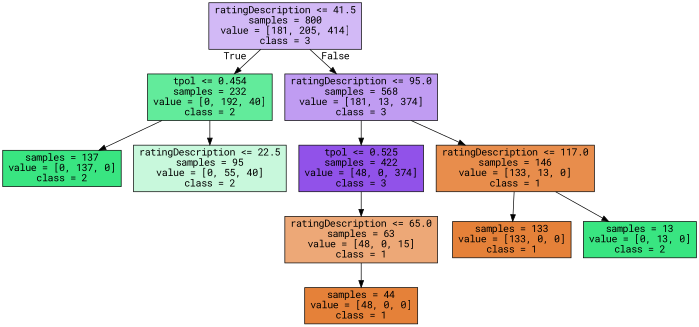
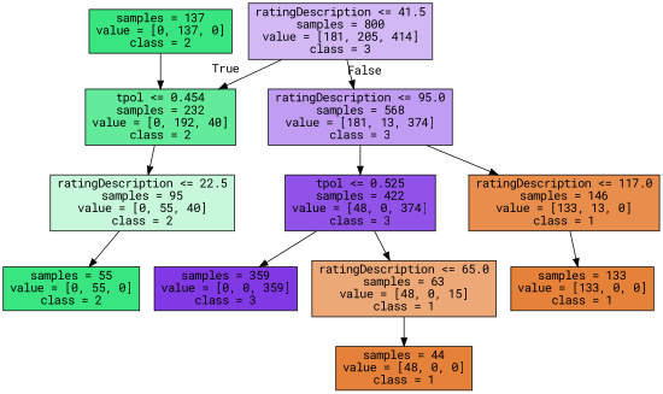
  digraph {
    fontname="Roboto Mono"
    node [color=black fillcolor="#39e581ff" fontname="Roboto Mono" shape=box style=filled]
    edge [fontname="Roboto Mono"]
    n1 [fillcolor="#8139e55a" label="ratingDescription <= 41.5\nsamples = 800\nvalue = [181, 205, 414]\nclass = 3"]
    n2 [fillcolor="#39e581ca" label="tpol <= 0.454\nsamples = 232\nvalue = [0, 192, 40]\nclass = 2"]
    n3 [fillcolor="#8139e57f" label="ratingDescription <= 95.0\nsamples = 568\nvalue = [181, 13, 374]\nclass = 3"]
    n4 [label="samples = 137\nvalue = [0, 137, 0]\nclass = 2"]
    n5 [fillcolor="#39e58146" label="ratingDescription <= 22.5\nsamples = 95\nvalue = [0, 55, 40]\nclass = 2"]
    n6 [fillcolor="#8139e5de" label="tpol <= 0.525\nsamples = 422\nvalue = [48, 0, 374]\nclass = 3"]
    n7 [fillcolor="#e58139e6" label="ratingDescription <= 117.0\nsamples = 146\nvalue = [133, 13, 0]\nclass = 1"]
+   n8 [label="samples = 55\nvalue = [0, 55, 0]\nclass = 2"]
+   n9 [fillcolor="#8139e5ff" label="samples = 359\nvalue = [0, 0, 359]\nclass = 3"]
    n10 [fillcolor="#e58139af" label="ratingDescription <= 65.0\nsamples = 63\nvalue = [48, 0, 15]\nclass = 1"]
    n11 [fillcolor="#e58139ff" label="samples = 133\nvalue = [133, 0, 0]\nclass = 1"]
-   n12 [label="samples = 13\nvalue = [0, 13, 0]\nclass = 2"]
    n13 [fillcolor="#e58139ff" label="samples = 44\nvalue = [48, 0, 0]\nclass = 1"]
    n1 -> n2 [headlabel=True labelangle=45 labeldistance=2.5]
    n1 -> n3 [headlabel=False labelangle=-45 labeldistance=2.5]
-   n2 -> n4
+   n4 -> n2
    n2 -> n5
    n3 -> n6
    n3 -> n7
+   n5 -> n8
+   n6 -> n9
    n6 -> n10
    n7 -> n11
-   n7 -> n12
    n10 -> n13
  }
